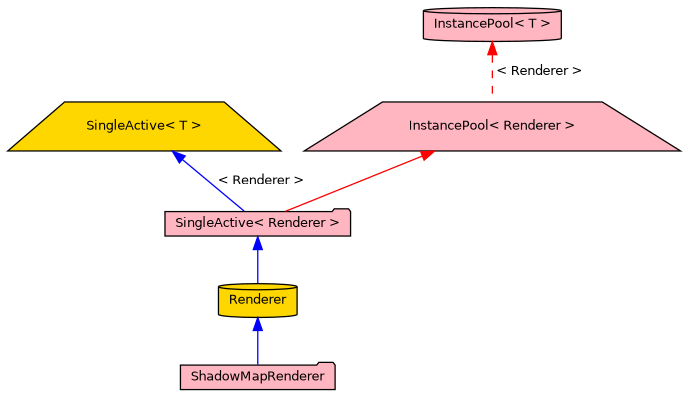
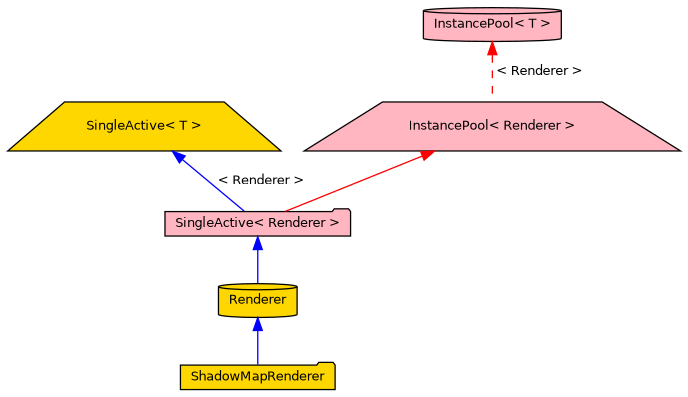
  digraph {
    node [color=black fillcolor=lightpink fontname=Helvetica fontsize=10 shape=folder style=filled]
    edge [color=blue dir=back fontname=Helvetica fontsize=10 labelfontname=Helvetica labelfontsize=10 style=solid]
-   n1 [fontcolor=black height=0.2 label=ShadowMapRenderer width=0.4]
+   n1 [fillcolor=gold fontcolor=black height=0.2 label=ShadowMapRenderer width=0.4]
    n2 [fillcolor=gold height=0.2 label=Renderer shape=cylinder width=0.4]
    n3 [height=0.2 label="SingleActive\< Renderer \>" width=0.4]
    n4 [fillcolor=gold height=0.2 label="SingleActive\< T \>" shape=trapezium width=0.4]
    n5 [height=0.2 label="InstancePool\< Renderer \>" shape=trapezium width=0.4]
    n6 [height=0.2 label="InstancePool\< T \>" shape=cylinder width=0.4]
    n2 -> n1
    n3 -> n2
    n4 -> n3 [label=" \< Renderer \>"]
    n5 -> n3 [color=red]
    n6 -> n5 [color=red label=" \< Renderer \>" style=dashed]
  }
